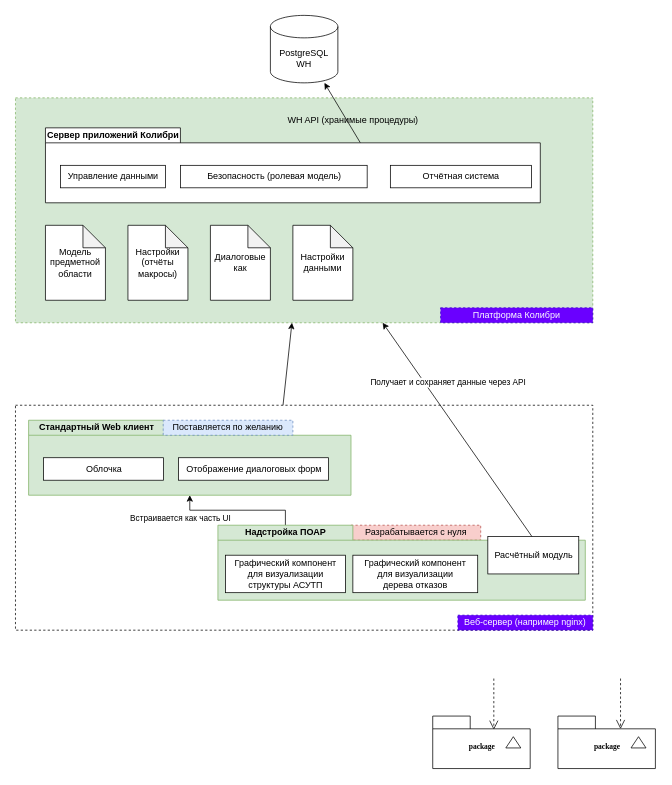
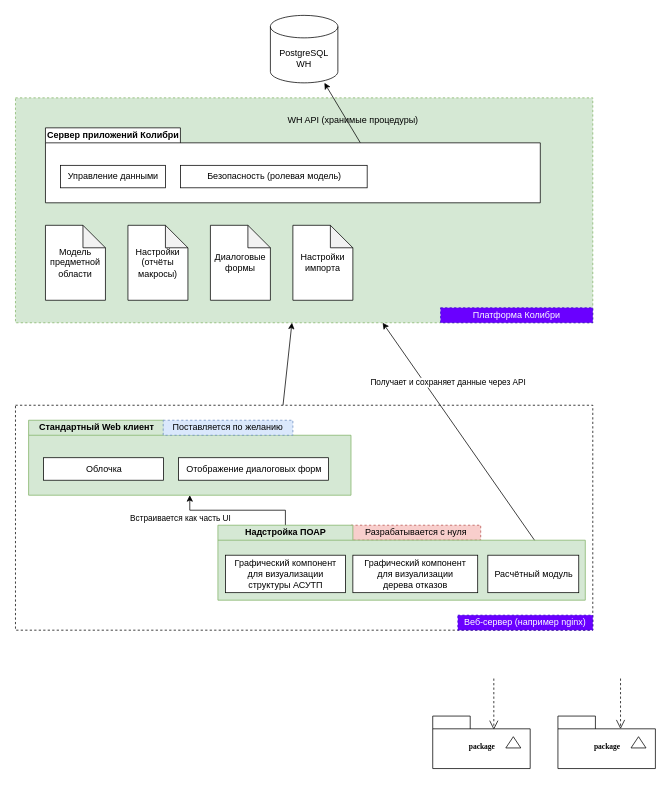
  <mxCell id="0" />
  <mxCell id="1" parent="0" />
  <mxCell id="2" value="" style="rounded=0;whiteSpace=wrap;html=1;dashed=1;fillColor=#d5e8d4;strokeColor=#82b366;" parent="1" vertex="1"><mxGeometry x="20" y="130" width="770" height="300" as="geometry" /></mxCell>
  <mxCell id="3" style="edgeStyle=elbowEdgeStyle;rounded=0;html=1;entryX=0.628;entryY=0.26;entryPerimeter=0;dashed=1;labelBackgroundColor=none;startFill=0;endArrow=open;endFill=0;endSize=10;fontFamily=Verdana;fontSize=10;" parent="1" target="6" edge="1"><mxGeometry relative="1" as="geometry"><mxPoint x="658" y="904.5" as="sourcePoint" /></mxGeometry></mxCell>
  <mxCell id="4" style="edgeStyle=elbowEdgeStyle;rounded=0;html=1;entryX=0.643;entryY=0.246;entryPerimeter=0;dashed=1;labelBackgroundColor=none;startFill=0;endArrow=open;endFill=0;endSize=10;fontFamily=Verdana;fontSize=10;" parent="1" target="9" edge="1"><mxGeometry relative="1" as="geometry"><mxPoint x="827" y="904.5" as="sourcePoint" /></mxGeometry></mxCell>
  <mxCell id="5" value="" style="group" parent="1" vertex="1" connectable="0"><mxGeometry x="576.5" y="954.569" width="130" height="70" as="geometry" /></mxCell>
  <mxCell id="6" value="package" style="shape=folder;fontStyle=1;spacingTop=10;tabWidth=50;tabHeight=17;tabPosition=left;html=1;rounded=0;shadow=0;comic=0;labelBackgroundColor=none;strokeWidth=1;fontFamily=Verdana;fontSize=10;align=center;" parent="5" vertex="1"><mxGeometry width="130" height="70" as="geometry" /></mxCell>
  <mxCell id="7" value="" style="triangle;whiteSpace=wrap;html=1;rounded=0;shadow=0;comic=0;labelBackgroundColor=none;strokeWidth=1;fontFamily=Verdana;fontSize=10;align=center;rotation=-90;" parent="5" vertex="1"><mxGeometry x="100" y="25" width="15" height="20" as="geometry" /></mxCell>
  <mxCell id="8" value="" style="group" parent="1" vertex="1" connectable="0"><mxGeometry x="743.5" y="954.569" width="130" height="70" as="geometry" /></mxCell>
  <mxCell id="9" value="package" style="shape=folder;fontStyle=1;spacingTop=10;tabWidth=50;tabHeight=17;tabPosition=left;html=1;rounded=0;shadow=0;comic=0;labelBackgroundColor=none;strokeWidth=1;fontFamily=Verdana;fontSize=10;align=center;" parent="8" vertex="1"><mxGeometry width="130" height="70" as="geometry" /></mxCell>
  <mxCell id="10" value="" style="triangle;whiteSpace=wrap;html=1;rounded=0;shadow=0;comic=0;labelBackgroundColor=none;strokeWidth=1;fontFamily=Verdana;fontSize=10;align=center;rotation=-90;" parent="8" vertex="1"><mxGeometry x="100" y="25" width="15" height="20" as="geometry" /></mxCell>
  <mxCell id="11" style="edgeStyle=none;rounded=0;orthogonalLoop=1;jettySize=auto;html=1;exitX=0;exitY=0;exitDx=420;exitDy=20;exitPerimeter=0;" parent="1" source="12" target="16" edge="1"><mxGeometry relative="1" as="geometry" /></mxCell>
  <mxCell id="12" value="Сервер приложений Колибри" style="shape=folder;fontStyle=1;tabWidth=180;tabHeight=20;tabPosition=left;html=1;boundedLbl=1;labelInHeader=1;" parent="1" vertex="1"><mxGeometry x="60" y="170" width="660" height="100" as="geometry" /></mxCell>
  <mxCell id="13" value="Управление данными" style="html=1;" parent="12" vertex="1"><mxGeometry width="140" height="30" relative="1" as="geometry"><mxPoint x="20" y="50" as="offset" /></mxGeometry></mxCell>
  <mxCell id="14" value="Безопасность (ролевая модель)" style="html=1;" parent="12" vertex="1"><mxGeometry x="179.998" y="50" width="249.067" height="30" as="geometry" /></mxCell>
- <mxCell id="15" value="Отчётная система" style="html=1;" parent="12" vertex="1"><mxGeometry x="460.002" y="50" width="188.14" height="30" as="geometry" /></mxCell>
  <mxCell id="16" value="PostgreSQL WH" style="shape=cylinder3;whiteSpace=wrap;html=1;boundedLbl=1;backgroundOutline=1;size=15;" parent="1" vertex="1"><mxGeometry x="360" y="20" width="90" height="90" as="geometry" /></mxCell>
  <mxCell id="17" value="WH API (хранимые процедуры) " style="text;html=1;align=center;verticalAlign=middle;resizable=0;points=[];autosize=1;" parent="1" vertex="1"><mxGeometry x="375" y="150" width="190" height="20" as="geometry" /></mxCell>
  <mxCell id="18" value="Модель предметной области" style="shape=note;whiteSpace=wrap;html=1;backgroundOutline=1;darkOpacity=0.05;" parent="1" vertex="1"><mxGeometry x="60" y="300" width="80" height="100" as="geometry" /></mxCell>
  <mxCell id="19" value="Настройки (отчёты макросы)" style="shape=note;whiteSpace=wrap;html=1;backgroundOutline=1;darkOpacity=0.05;" parent="1" vertex="1"><mxGeometry x="170" y="300" width="80" height="100" as="geometry" /></mxCell>
- <mxCell id="20" value="Диалоговые как" style="shape=note;whiteSpace=wrap;html=1;backgroundOutline=1;darkOpacity=0.05;" parent="1" vertex="1"><mxGeometry x="280" y="300" width="80" height="100" as="geometry" /></mxCell>
+ <mxCell id="20" value="Диалоговые формы" style="shape=note;whiteSpace=wrap;html=1;backgroundOutline=1;darkOpacity=0.05;" parent="1" vertex="1"><mxGeometry x="280" y="300" width="80" height="100" as="geometry" /></mxCell>
  <mxCell id="21" style="edgeStyle=none;rounded=0;orthogonalLoop=1;jettySize=auto;html=1;exitX=0;exitY=0;exitDx=335;exitDy=20;exitPerimeter=0;" parent="1" source="27" target="2" edge="1"><mxGeometry relative="1" as="geometry" /></mxCell>
- <mxCell id="22" value="Настройки данными" style="shape=note;whiteSpace=wrap;html=1;backgroundOutline=1;darkOpacity=0.05;" parent="1" vertex="1"><mxGeometry x="390" y="300" width="80" height="100" as="geometry" /></mxCell>
+ <mxCell id="22" value="Настройки импорта" style="shape=note;whiteSpace=wrap;html=1;backgroundOutline=1;darkOpacity=0.05;" parent="1" vertex="1"><mxGeometry x="390" y="300" width="80" height="100" as="geometry" /></mxCell>
  <mxCell id="23" value="Платформа Колибри" style="text;html=1;strokeColor=#3700CC;fillColor=#6a00ff;align=center;verticalAlign=middle;whiteSpace=wrap;rounded=0;dashed=1;fontColor=#ffffff;" parent="1" vertex="1"><mxGeometry x="587" y="410" width="203" height="20" as="geometry" /></mxCell>
  <mxCell id="24" value="С использованием Sencha ExtJS и других открытых бибиотек" style="text;html=1;strokeColor=none;fillColor=none;align=center;verticalAlign=middle;whiteSpace=wrap;rounded=0;dashed=1;" parent="1" vertex="1"><mxGeometry x="20" y="610" width="364" height="30" as="geometry" /></mxCell>
  <mxCell id="25" value="" style="rounded=0;whiteSpace=wrap;html=1;dashed=1;" vertex="1" parent="1"><mxGeometry x="20" y="540" width="770" height="300" as="geometry" /></mxCell>
  <mxCell id="26" value="Веб-сервер (например nginx)" style="text;html=1;strokeColor=#3700CC;fillColor=#6a00ff;align=center;verticalAlign=middle;whiteSpace=wrap;rounded=0;dashed=1;fontColor=#ffffff;" vertex="1" parent="1"><mxGeometry x="610" y="820" width="180" height="20" as="geometry" /></mxCell>
  <mxCell id="27" value="Стандартный Web клиент" style="shape=folder;fontStyle=1;tabWidth=180;tabHeight=20;tabPosition=left;html=1;boundedLbl=1;labelInHeader=1;fillColor=#d5e8d4;strokeColor=#82b366;" parent="1" vertex="1"><mxGeometry x="37.5" y="560" width="430" height="100" as="geometry" /></mxCell>
  <mxCell id="28" value="Облочка" style="html=1;" parent="27" vertex="1"><mxGeometry width="160" height="30" relative="1" as="geometry"><mxPoint x="20" y="50" as="offset" /></mxGeometry></mxCell>
  <mxCell id="29" value="Отображение диалоговых форм" style="html=1;" parent="27" vertex="1"><mxGeometry x="200" y="50" width="200" height="30" as="geometry" /></mxCell>
  <mxCell id="30" value="Разрабатывается с нуля" style="text;html=1;strokeColor=#b85450;fillColor=#f8cecc;align=center;verticalAlign=middle;whiteSpace=wrap;rounded=0;dashed=1;" parent="1" vertex="1"><mxGeometry x="467.5" y="700" width="173" height="20" as="geometry" /></mxCell>
  <mxCell id="31" style="edgeStyle=none;rounded=0;orthogonalLoop=1;jettySize=auto;html=1;exitX=0.876;exitY=0.3;exitDx=0;exitDy=0;exitPerimeter=0;" parent="1" source="34" target="2" edge="1"><mxGeometry relative="1" as="geometry"><mxPoint x="650.621" y="560" as="sourcePoint" /></mxGeometry></mxCell>
  <mxCell id="32" value="Получает и сохраняет данные через API" style="edgeLabel;html=1;align=center;verticalAlign=middle;resizable=0;points=[];" parent="31" vertex="1" connectable="0"><mxGeometry x="-0.33" y="-1" relative="1" as="geometry"><mxPoint x="-53.48" y="-118.6" as="offset" /></mxGeometry></mxCell>
  <mxCell id="33" style="edgeStyle=orthogonalEdgeStyle;rounded=0;orthogonalLoop=1;jettySize=auto;html=1;exitX=0;exitY=0;exitDx=90;exitDy=0;exitPerimeter=0;" edge="1" parent="1" source="34" target="27"><mxGeometry relative="1" as="geometry" /></mxCell>
  <mxCell id="34" value="Надстройка ПОАР" style="shape=folder;fontStyle=1;tabWidth=180;tabHeight=20;tabPosition=left;html=1;boundedLbl=1;labelInHeader=1;fillColor=#d5e8d4;strokeColor=#82b366;" vertex="1" parent="1"><mxGeometry x="290" y="700" width="490" height="100" as="geometry" /></mxCell>
  <mxCell id="35" value="Графический компонент &lt;br&gt;для визуализации &lt;br&gt;структуры АСУТП" style="html=1;" vertex="1" parent="34"><mxGeometry width="160" height="50" relative="1" as="geometry"><mxPoint x="10" y="40" as="offset" /></mxGeometry></mxCell>
  <mxCell id="36" value="Графический компонент &lt;br&gt;для визуализации &lt;br&gt;дерева отказов" style="html=1;" vertex="1" parent="34"><mxGeometry x="179.999" y="40" width="166.504" height="50" as="geometry" /></mxCell>
- <mxCell id="37" value="Расчётный модуль" style="html=1;" vertex="1" parent="34"><mxGeometry x="360.005" y="15" width="121.275" height="50" as="geometry" /></mxCell>
+ <mxCell id="37" value="Расчётный модуль" style="html=1;" vertex="1" parent="34"><mxGeometry x="360.005" y="40" width="121.275" height="50" as="geometry" /></mxCell>
  <mxCell id="38" value="Поставляется по желанию" style="text;html=1;strokeColor=#6c8ebf;fillColor=#dae8fc;align=center;verticalAlign=middle;whiteSpace=wrap;rounded=0;dashed=1;" vertex="1" parent="1"><mxGeometry x="217" y="560" width="173" height="20" as="geometry" /></mxCell>
  <mxCell id="39" value="Встраивается как часть UI" style="edgeLabel;html=1;align=center;verticalAlign=middle;resizable=0;points=[];" vertex="1" connectable="0" parent="1"><mxGeometry x="239.995" y="690.002" as="geometry" /></mxCell>
